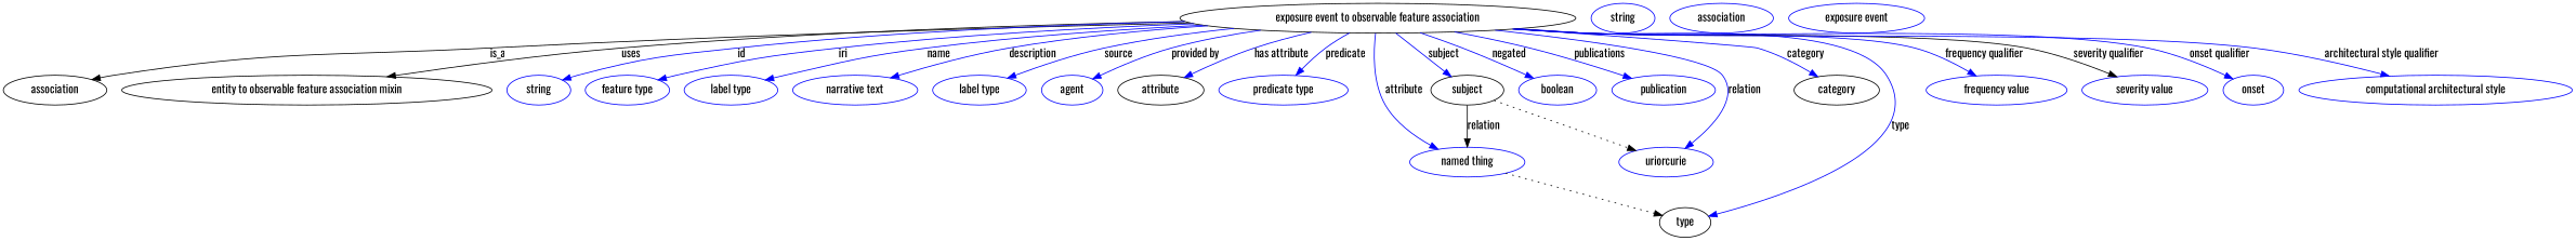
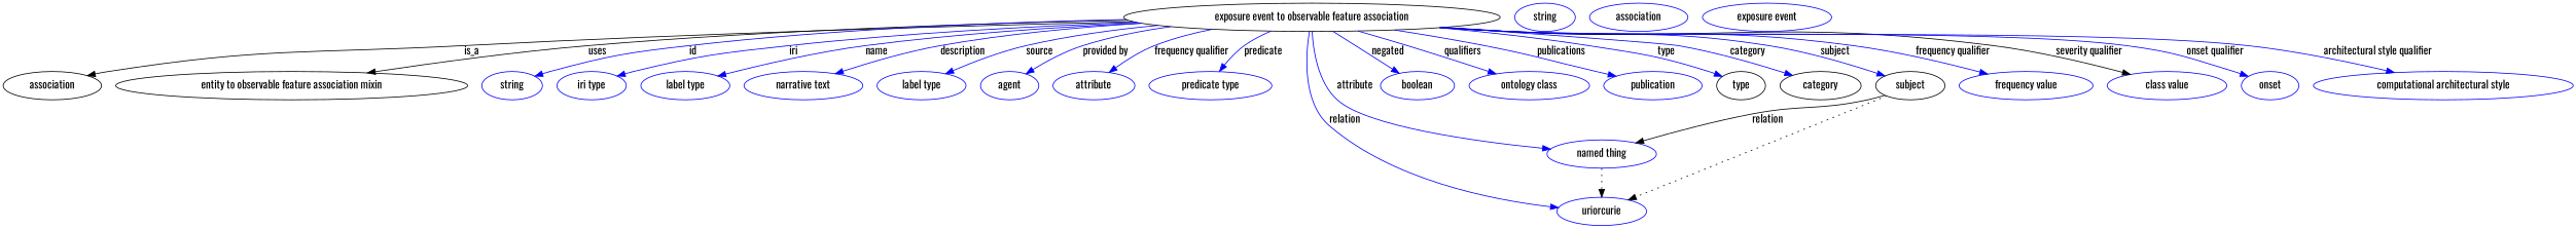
  digraph {
    fontname=Oswald
    node [fontname=Oswald color=blue]
    edge [fontname=Oswald color=blue style=solid]
    n1 [height=0.5 label="exposure event to observable feature association" width=6.6439 color=""]
    association [height=0.5 width=1.7332 color=""]
    "entity to observable feature association mixin" [height=0.5 width=6.2106 color=""]
    n4 [height=0.5 label=string width=1.0652]
-   n5 [height=0.5 label="feature type" width=1.2277]
+   n5 [height=0.5 label="iri type" width=1.2277]
    n6 [height=0.5 label="label type" width=1.5707]
    n7 [height=0.5 label="narrative text" width=2.0943]
    n8 [height=0.5 label="label type" width=1.5707]
    n9 [height=0.5 label=agent width=1.0291]
-   n10 [color=black height=0.5 label=attribute width=1.4443]
+   n10 [height=0.5 label=attribute width=1.4443]
    n11 [height=0.5 label="predicate type" width=2.1665]
    n12 [height=0.5 label="named thing" width=1.9318]
    n13 [height=0.5 label=uriorcurie width=1.5887]
    n14 [height=0.5 label=boolean width=1.2999]
+   n15 [height=0.5 label="ontology class" width=2.1304]
    n16 [height=0.5 label=publication width=1.7332]
    type [height=0.5 width=0.86659 color=""]
    category [height=0.5 width=1.4263 color=""]
    subject [height=0.5 width=1.2277 color=""]
    n20 [height=0.5 label="frequency value" width=2.3651]
-   n21 [height=0.5 label="severity value" width=2.1123]
+   n21 [height=0.5 label="class value" width=2.1123]
    n22 [height=0.5 label=onset width=1.011]
    n23 [height=0.5 label="computational architectural style" width=4.5857]
    n24 [height=0.5 label=string width=1.0652]
    n25 [height=0.5 label=association width=1.7332]
    n26 [height=0.5 label="exposure event" width=2.2748]
    n1 -> association [label=is_a color="" style=""]
    n1 -> "entity to observable feature association mixin" [label=uses color="" style=""]
    n1 -> n4 [label=id]
    n1 -> n5 [label=iri]
    n1 -> n6 [label=name]
    n1 -> n7 [label=description]
    n1 -> n8 [label=source]
    n1 -> n9 [label="provided by"]
-   n1 -> n10 [label="has attribute"]
+   n1 -> n10 [label="frequency qualifier"]
    n1 -> n11 [label=predicate]
    n1 -> n12 [label=attribute]
    n1 -> n13 [label=relation]
    n1 -> n14 [label=negated]
+   n1 -> n15 [label=qualifiers]
    n1 -> n16 [label=publications]
    n1 -> type [label=type]
    n1 -> category [label=category]
    n1 -> subject [label=subject]
    n1 -> n20 [label="frequency qualifier"]
    n1 -> n21 [color=black label="severity qualifier"]
    n1 -> n22 [label="onset qualifier"]
    n1 -> n23 [label="architectural style qualifier"]
-   n12 -> type [style=dotted color=""]
+   n12 -> n13 [style=dotted color=""]
    subject -> n12 [label=relation color="" style=""]
    subject -> n13 [style=dotted color=""]
  }
